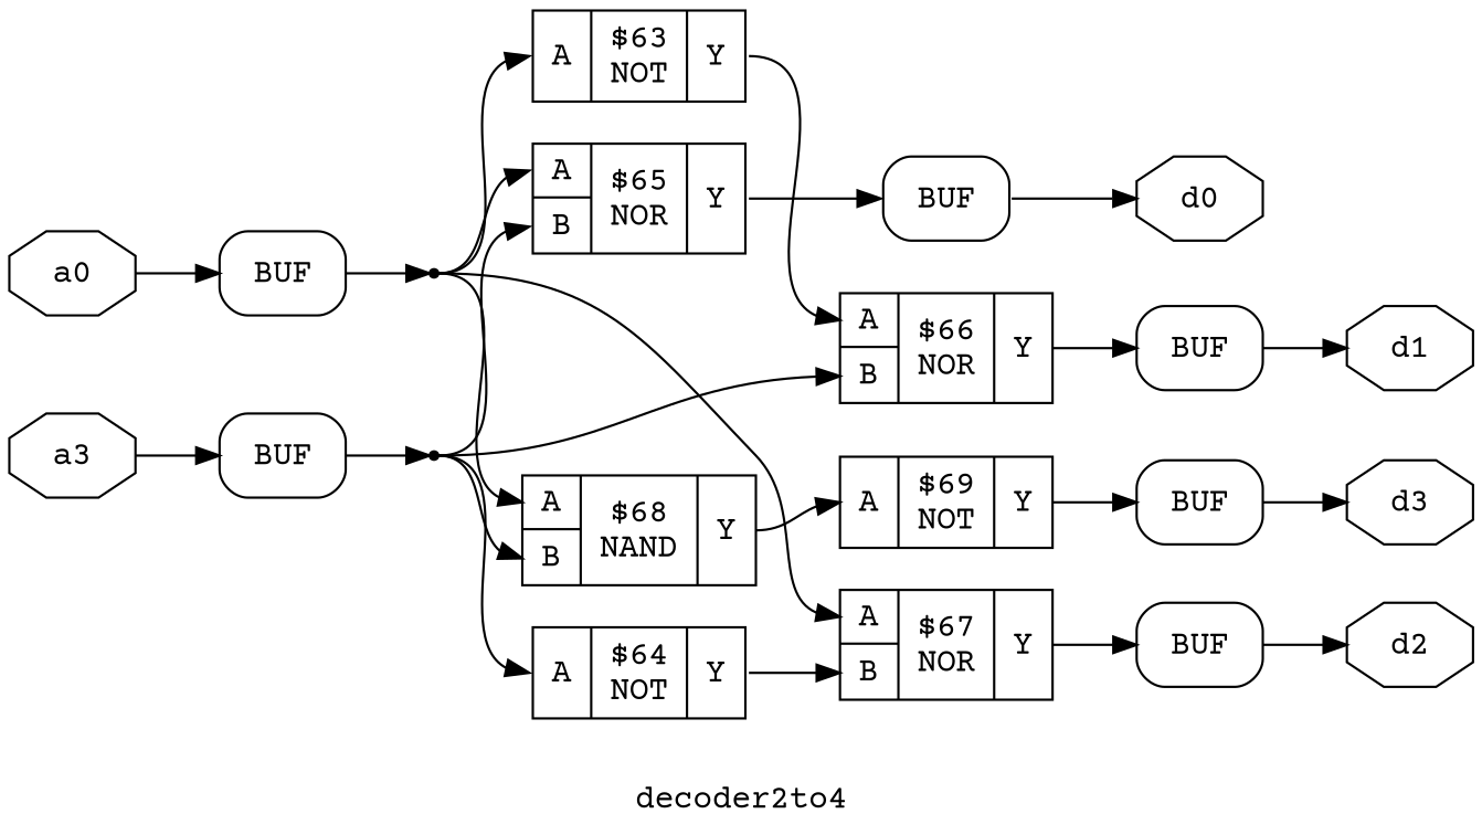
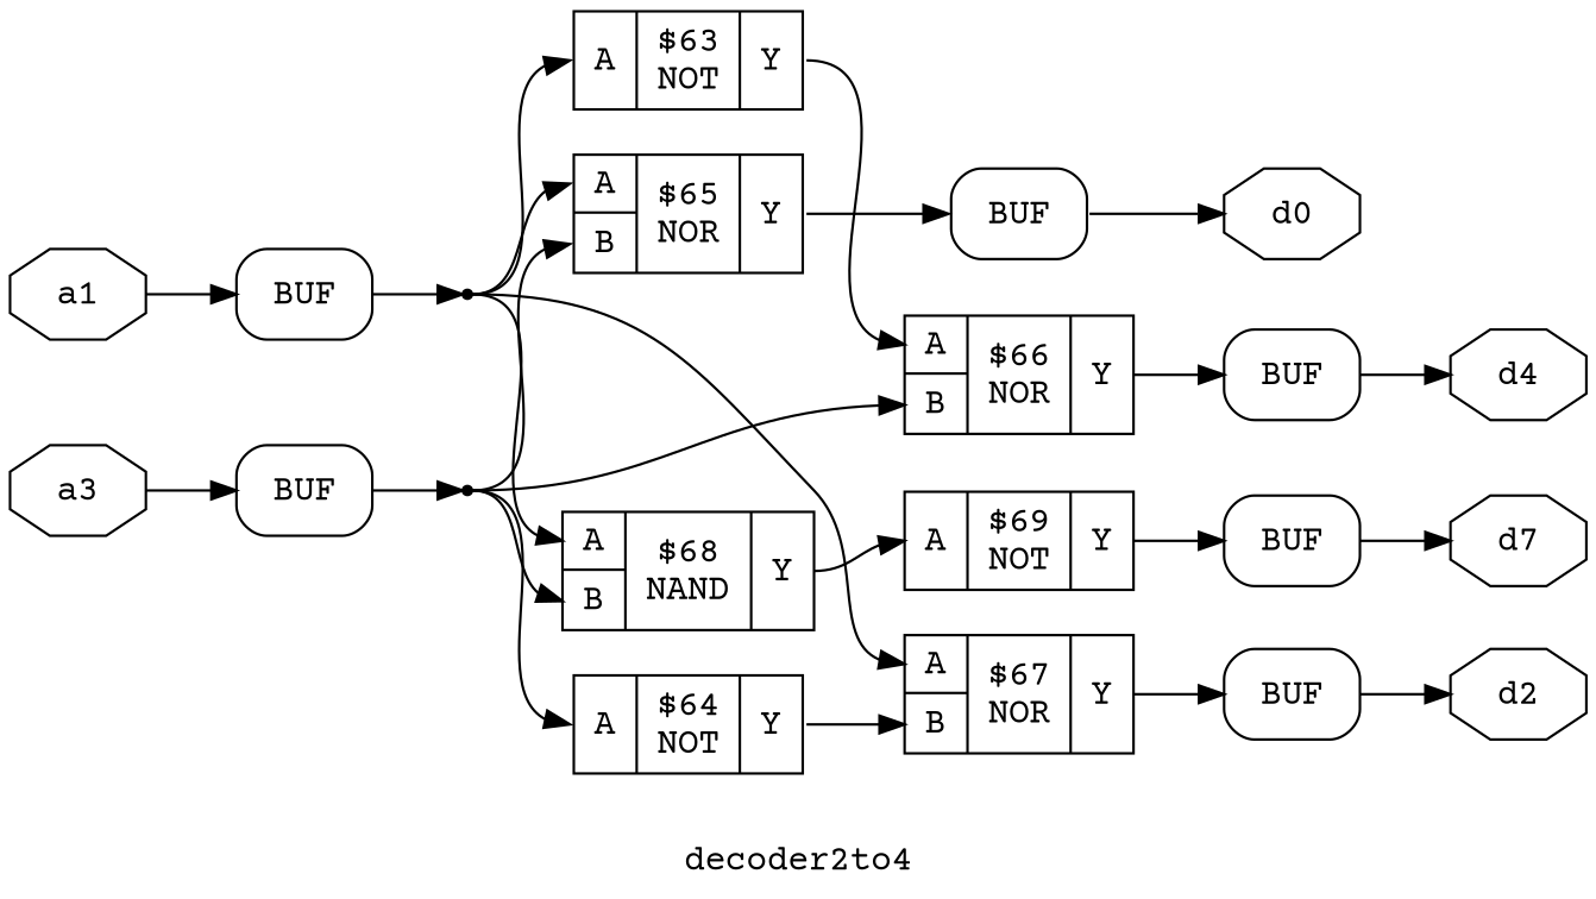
  digraph {
    fontname="Courier Prime"
    label=decoder2to4
    rankdir=LR
    remincross=true
    node [fontname="Courier Prime" shape=record]
    edge [color=black fontname="Courier Prime" headport="p17:w" tailport=e]
-   n11 [color=black fontcolor=black label=a0 shape=octagon]
+   n11 [color=black fontcolor=black label=a1 shape=octagon]
    x0 [label=BUF shape=box style=rounded]
    n2 [shape=point]
    n12 [color=black fontcolor=black label=a3 shape=octagon]
    x1 [label=BUF shape=box style=rounded]
    n3 [shape=point]
    n13 [color=black fontcolor=black label=d0 shape=octagon]
-   n14 [color=black fontcolor=black label=d1 shape=octagon]
+   n14 [color=black fontcolor=black label=d4 shape=octagon]
    n15 [color=black fontcolor=black label=d2 shape=octagon]
-   n16 [color=black fontcolor=black label=d3 shape=octagon]
+   n16 [color=black fontcolor=black label=d7 shape=octagon]
    c19 [label="{{<p17> A}|$63\nNOT|{<p18> Y}}"]
    c23 [label="{{<p17> A|<p21> B}|$66\nNOR|{<p18> Y}}"]
    x3 [label=BUF shape=box style=rounded]
    c20 [label="{{<p17> A}|$64\nNOT|{<p18> Y}}"]
    c24 [label="{{<p17> A|<p21> B}|$67\nNOR|{<p18> Y}}"]
    x4 [label=BUF shape=box style=rounded]
    c22 [label="{{<p17> A|<p21> B}|$65\nNOR|{<p18> Y}}"]
    x2 [label=BUF shape=box style=rounded]
    c25 [label="{{<p17> A|<p21> B}|$68\nNAND|{<p18> Y}}"]
    c26 [label="{{<p17> A}|$69\nNOT|{<p18> Y}}"]
    x5 [label=BUF shape=box style=rounded]
    n11 -> x0 [headport="w:w"]
    x0 -> n2 [headport=w tailport="e:e"]
    n2 -> c19
    n2 -> c24
    n2 -> c22
    n2 -> c25
    n12 -> x1 [headport="w:w"]
    x1 -> n3 [headport=w tailport="e:e"]
    n3 -> c23 [headport="p21:w"]
    n3 -> c20
    n3 -> c22 [headport="p21:w"]
    n3 -> c25 [headport="p21:w"]
    c19 -> c23 [tailport="p18:e"]
    c23 -> x3 [headport="w:w" tailport="p18:e"]
    x3 -> n14 [headport=w tailport="e:e"]
    c20 -> c24 [headport="p21:w" tailport="p18:e"]
    c24 -> x4 [headport="w:w" tailport="p18:e"]
    x4 -> n15 [headport=w tailport="e:e"]
    c22 -> x2 [headport="w:w" tailport="p18:e"]
    x2 -> n13 [headport=w tailport="e:e"]
    c25 -> c26 [tailport="p18:e"]
    c26 -> x5 [headport="w:w" tailport="p18:e"]
    x5 -> n16 [headport=w tailport="e:e"]
  }
